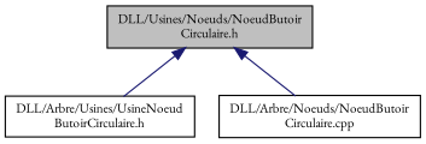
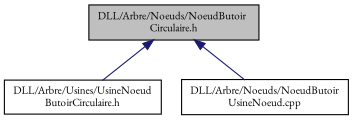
  digraph {
    fontname="EB Garamond"
    node [color=black fillcolor=white fontname="EB Garamond" fontsize=10 shape=record style=filled]
    edge [color=midnightblue dir=back fontname="EB Garamond" fontsize=10 labelfontname=Helvetica labelfontsize=10 style=solid]
-   n1 [fillcolor=grey75 fontcolor=black height=0.2 label="DLL/Usines/Noeuds/NoeudButoir\lCirculaire.h" width=0.4]
+   n1 [fillcolor=grey75 fontcolor=black height=0.2 label="DLL/Arbre/Noeuds/NoeudButoir\lCirculaire.h" width=0.4]
    n2 [height=0.2 label="DLL/Arbre/Usines/UsineNoeud\lButoirCirculaire.h" width=0.4]
-   n3 [height=0.2 label="DLL/Arbre/Noeuds/NoeudButoir\lCirculaire.cpp" width=0.4]
+   n3 [height=0.2 label="DLL/Arbre/Noeuds/NoeudButoir\lUsineNoeud.cpp" width=0.4]
    n1 -> n2
    n1 -> n3
  }
